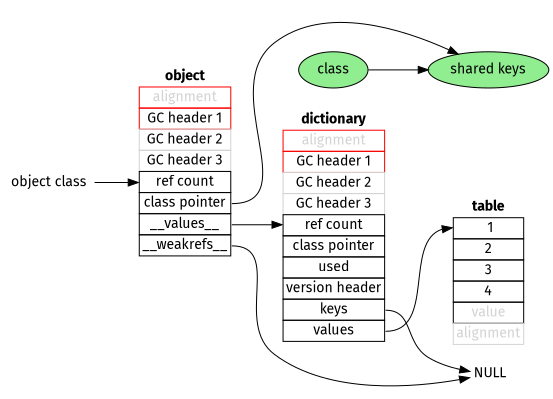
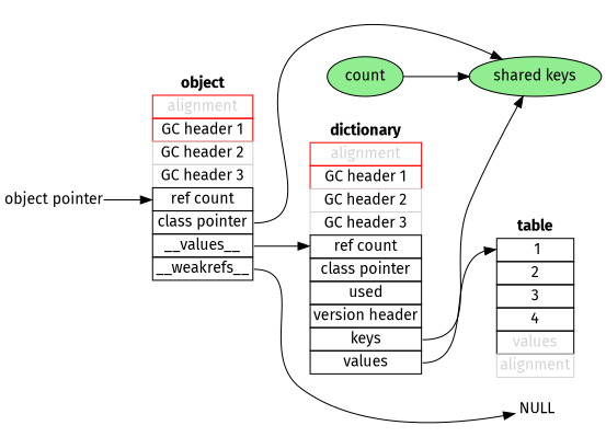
  digraph {
    fontname="Fira Sans"
    rankdir=LR
    node [fontname="Fira Sans" shape=none]
    edge [fontname="Fira Sans"]
    n1 [label=" NULL" shape=plain]
-   n2 [fillcolor=lightgreen label=class style=filled shape=""]
+   n2 [fillcolor=lightgreen label=count style=filled shape=""]
    n3 [fillcolor=lightgreen label="shared keys" style=filled shape=""]
    n4 [label=<<table border="0" cellspacing="0">                     <tr><td><b>object</b></td></tr>                     <tr><td border="1" color = "red" ><font color = "lightgray">alignment</font></td></tr>                     <tr><td border="1" color = "red" >GC header 1</td></tr>                     <tr><td border="1" color = "lightgrey" >GC header 2</td></tr>                     <tr><td border="1" color = "lightgrey" >GC header 3</td></tr>                     <tr><td port="p0" border="1">ref count</td></tr>                     <tr><td port="cls" border="1">class pointer</td></tr>                     <tr><td port="dict" border="1">__values__</td></tr>                     <tr><td port="weak" border="1">__weakrefs__</td></tr>                 </table>>]
    n5 [label=<<table border="0" cellspacing="0">                     <tr><td><b>dictionary</b></td></tr>                     <tr><td border="1" color = "red" ><font color = "lightgray">alignment</font></td></tr>                     <tr><td border="1" color = "red" >GC header 1</td></tr>                     <tr><td border="1" color = "lightgrey" >GC header 2</td></tr>                     <tr><td border="1" color = "lightgrey" >GC header 3</td></tr>                     <tr><td port="p0" border="1">ref count</td></tr>                     <tr><td port="cls" border="1">class pointer</td></tr>                     <tr><td border="1">used</td></tr>                     <tr><td border="1">version header</td></tr>                     <tr><td port="keys" border="1">keys</td></tr>                     <tr><td port="values" border="1">values</td></tr>                 </table>>]
-   n6 [label=<<table border="0" cellspacing="0">                     <tr><td><b>table</b></td></tr>                     <tr><td port="p0" border="1">     1    </td></tr>                     <tr><td border="1"> 2 </td></tr>                     <tr><td border="1"> 3 </td></tr>                     <tr><td border="1"> 4 </td></tr>                     <tr><td border="1"><font color = "lightgray">value</font></td></tr>                     <tr><td border="1" color = "lightgrey" ><font color = "lightgray">alignment</font></td></tr>                 </table>>]
-   n7 [label="object class" shape=plain]
+   n6 [label=<<table border="0" cellspacing="0">                     <tr><td><b>table</b></td></tr>                     <tr><td port="p0" border="1">     1    </td></tr>                     <tr><td border="1"> 2 </td></tr>                     <tr><td border="1"> 3 </td></tr>                     <tr><td border="1"> 4 </td></tr>                     <tr><td border="1"><font color = "lightgray">values</font></td></tr>                     <tr><td border="1" color = "lightgrey" ><font color = "lightgray">alignment</font></td></tr>                 </table>>]
+   n7 [label="object pointer" shape=plain]
    n2 -> n3
    n4 -> n1 [tailport=weak]
    n4 -> n3 [tailport=cls]
    n4 -> n5 [headport=p0 tailport=dict]
-   n5 -> n1 [tailport=keys]
+   n5 -> n3 [tailport=keys]
    n5 -> n6 [headport=p0 tailport=values]
    n7 -> n4 [headport=p0]
  }
